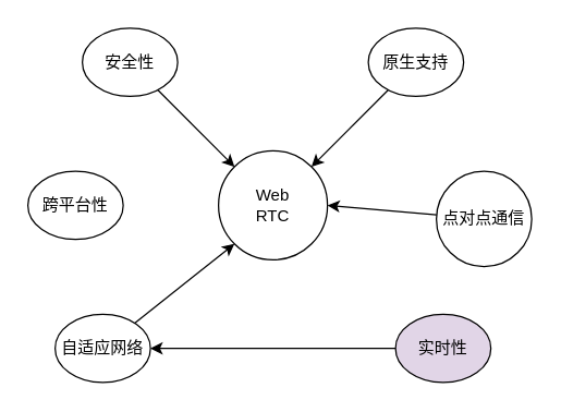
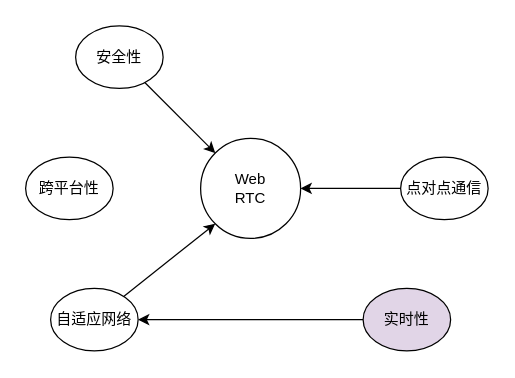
  <mxCell id="0" />
  <mxCell id="1" parent="0" />
  <mxCell id="2" value="Web&lt;br&gt;RTC" style="ellipse;whiteSpace=wrap;html=1;aspect=fixed;" vertex="1" parent="1"><mxGeometry x="160" y="110" width="80" height="80" as="geometry" /></mxCell>
- <mxCell id="3" style="edgeStyle=none;html=1;" edge="1" parent="1" source="4" target="2"><mxGeometry relative="1" as="geometry" /></mxCell>
- <mxCell id="4" value="原生支持" style="ellipse;whiteSpace=wrap;html=1;" vertex="1" parent="1"><mxGeometry x="270" y="20" width="70" height="50" as="geometry" /></mxCell>
  <mxCell id="5" style="edgeStyle=none;html=1;entryX=1;entryY=0.5;entryDx=0;entryDy=0;" edge="1" parent="1" source="6" target="2"><mxGeometry relative="1" as="geometry" /></mxCell>
- <mxCell id="6" value="点对点通信" style="ellipse;whiteSpace=wrap;html=1;" vertex="1" parent="1"><mxGeometry x="320" y="125" width="70" height="70" as="geometry" /></mxCell>
+ <mxCell id="6" value="点对点通信" style="ellipse;whiteSpace=wrap;html=1;" vertex="1" parent="1"><mxGeometry x="320" y="125" width="70" height="50" as="geometry" /></mxCell>
  <mxCell id="7" style="edgeStyle=none;html=1;" edge="1" parent="1" source="8" target="13"><mxGeometry relative="1" as="geometry" /></mxCell>
  <mxCell id="8" value="实时性" style="ellipse;whiteSpace=wrap;html=1;fillColor=#e1d5e7;" vertex="1" parent="1"><mxGeometry x="290" y="230" width="70" height="50" as="geometry" /></mxCell>
  <mxCell id="9" style="edgeStyle=none;html=1;" edge="1" parent="1" source="10" target="2"><mxGeometry relative="1" as="geometry" /></mxCell>
  <mxCell id="10" value="安全性" style="ellipse;whiteSpace=wrap;html=1;" vertex="1" parent="1"><mxGeometry x="60" y="20" width="70" height="50" as="geometry" /></mxCell>
  <mxCell id="11" value="跨平台性" style="ellipse;whiteSpace=wrap;html=1;" vertex="1" parent="1"><mxGeometry x="20" y="125" width="70" height="50" as="geometry" /></mxCell>
  <mxCell id="12" style="edgeStyle=none;html=1;entryX=0;entryY=1;entryDx=0;entryDy=0;" edge="1" parent="1" source="13" target="2"><mxGeometry relative="1" as="geometry" /></mxCell>
  <mxCell id="13" value="自适应网络" style="ellipse;whiteSpace=wrap;html=1;" vertex="1" parent="1"><mxGeometry x="40" y="230" width="70" height="50" as="geometry" /></mxCell>
